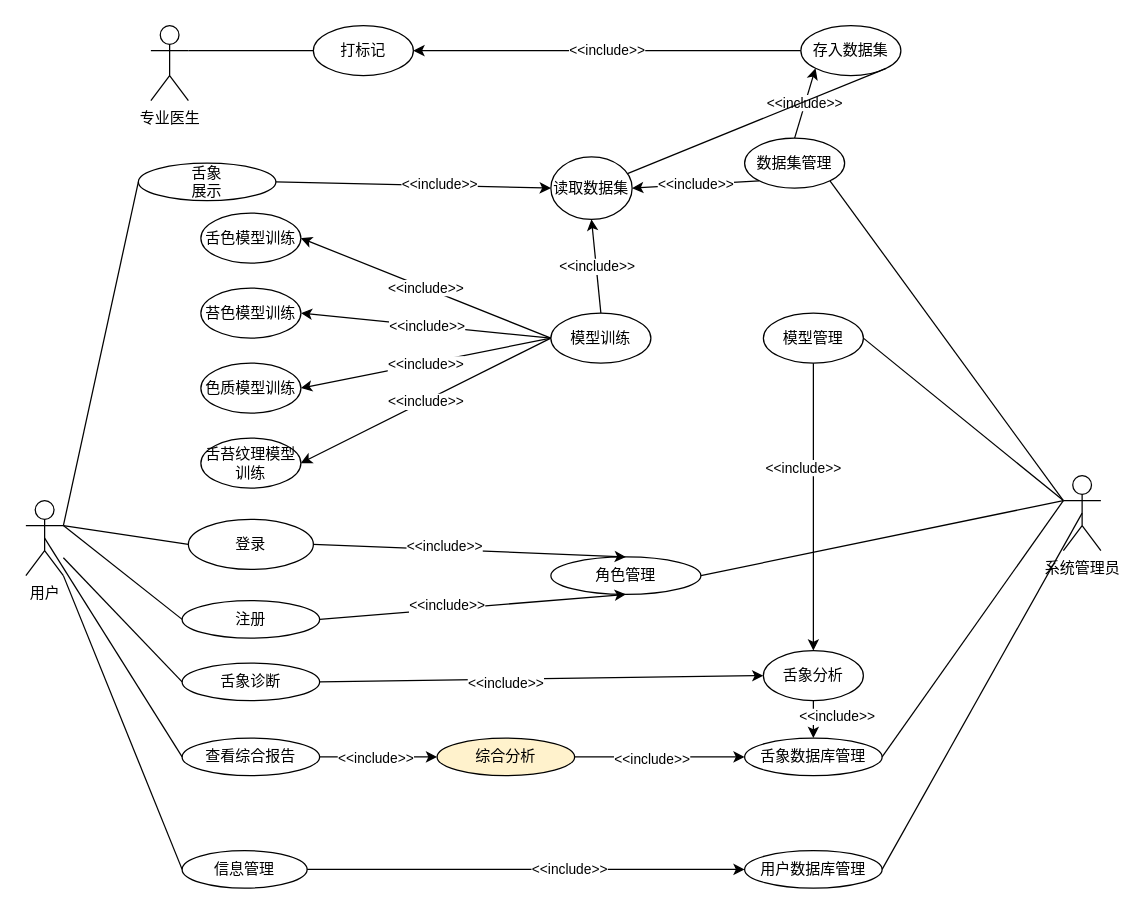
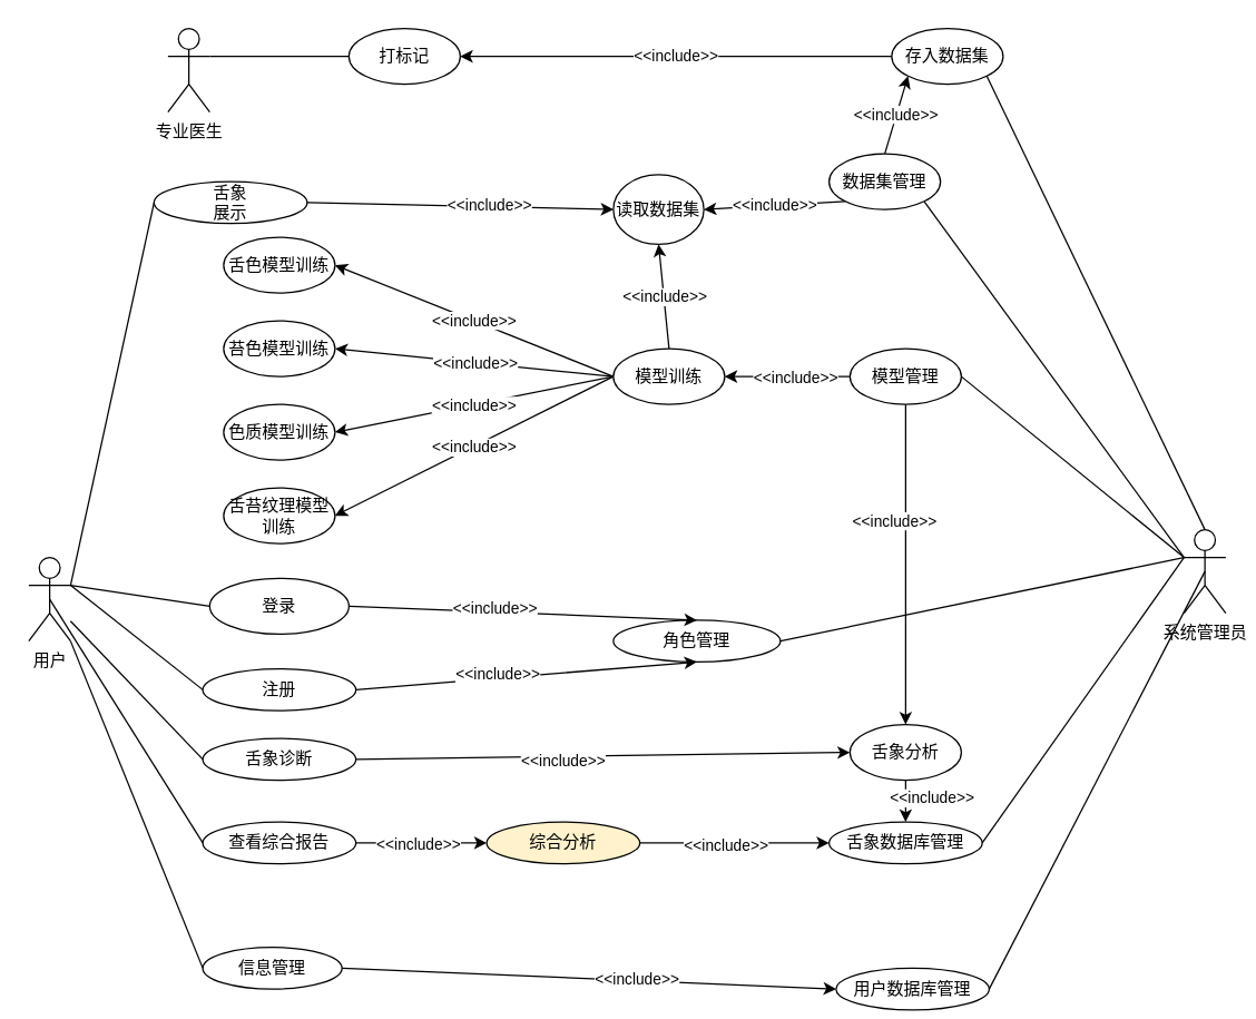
  <mxCell id="0" />
  <mxCell id="1" parent="0" />
  <mxCell id="2" value="专业医生" style="shape=umlActor;verticalLabelPosition=bottom;verticalAlign=top;html=1;outlineConnect=0;" vertex="1" parent="1"><mxGeometry x="120" y="20" width="30" height="60" as="geometry" /></mxCell>
  <mxCell id="3" value="存入数据集" style="ellipse;whiteSpace=wrap;html=1;" vertex="1" parent="1"><mxGeometry x="640" y="20" width="80" height="40" as="geometry" /></mxCell>
  <mxCell id="4" value="数据集管理" style="ellipse;whiteSpace=wrap;html=1;" vertex="1" parent="1"><mxGeometry x="595" y="110" width="80" height="40" as="geometry" /></mxCell>
  <mxCell id="5" value="模型训练" style="ellipse;whiteSpace=wrap;html=1;" vertex="1" parent="1"><mxGeometry x="440" y="250" width="80" height="40" as="geometry" /></mxCell>
  <mxCell id="6" value="舌苔纹理模型训练" style="ellipse;whiteSpace=wrap;html=1;" vertex="1" parent="1"><mxGeometry x="160" y="350" width="80" height="40" as="geometry" /></mxCell>
  <mxCell id="7" value="色质模型训练" style="ellipse;whiteSpace=wrap;html=1;" vertex="1" parent="1"><mxGeometry x="160" y="290" width="80" height="40" as="geometry" /></mxCell>
  <mxCell id="8" value="苔色模型训练" style="ellipse;whiteSpace=wrap;html=1;" vertex="1" parent="1"><mxGeometry x="160" y="230" width="80" height="40" as="geometry" /></mxCell>
  <mxCell id="9" value="舌色模型训练" style="ellipse;whiteSpace=wrap;html=1;" vertex="1" parent="1"><mxGeometry x="160" y="170" width="80" height="40" as="geometry" /></mxCell>
  <mxCell id="10" value="" style="endArrow=none;html=1;entryX=0;entryY=0.5;entryDx=0;entryDy=0;" edge="1" parent="1" target="69"><mxGeometry width="50" height="50" relative="1" as="geometry"><mxPoint x="150" y="40" as="sourcePoint" /><mxPoint x="210" y="-50" as="targetPoint" /></mxGeometry></mxCell>
  <mxCell id="11" value="" style="endArrow=classic;html=1;entryX=1;entryY=0.5;entryDx=0;entryDy=0;exitX=0;exitY=0.5;exitDx=0;exitDy=0;" edge="1" parent="1" source="5" target="9"><mxGeometry relative="1" as="geometry"><mxPoint x="380" y="280" as="sourcePoint" /><mxPoint x="360" y="230" as="targetPoint" /></mxGeometry></mxCell>
  <mxCell id="12" value="&amp;lt;&amp;lt;include&amp;gt;&amp;gt;" style="edgeLabel;resizable=0;html=1;align=center;verticalAlign=middle;" connectable="0" vertex="1" parent="11"><mxGeometry relative="1" as="geometry" /></mxCell>
  <mxCell id="13" value="" style="endArrow=classic;html=1;exitX=0.5;exitY=0;exitDx=0;exitDy=0;entryX=0.5;entryY=1;entryDx=0;entryDy=0;" edge="1" parent="1" source="5" target="15"><mxGeometry relative="1" as="geometry"><mxPoint x="550" y="60" as="sourcePoint" /><mxPoint x="520" y="90" as="targetPoint" /></mxGeometry></mxCell>
  <mxCell id="14" value="&amp;lt;&amp;lt;include&amp;gt;&amp;gt;" style="edgeLabel;resizable=0;html=1;align=center;verticalAlign=middle;" connectable="0" vertex="1" parent="13"><mxGeometry relative="1" as="geometry" /></mxCell>
  <mxCell id="15" value="读取数据集" style="ellipse;whiteSpace=wrap;html=1;" vertex="1" parent="1"><mxGeometry x="440" y="125" width="65" height="50" as="geometry" /></mxCell>
  <mxCell id="16" value="&amp;lt;&amp;lt;include&amp;gt;&amp;gt;" style="endArrow=classic;html=1;exitX=0.5;exitY=0;exitDx=0;exitDy=0;entryX=0;entryY=1;entryDx=0;entryDy=0;" edge="1" parent="1" source="4" target="3"><mxGeometry width="50" height="50" relative="1" as="geometry"><mxPoint x="320" y="110" as="sourcePoint" /><mxPoint x="370" y="60" as="targetPoint" /></mxGeometry></mxCell>
  <mxCell id="17" value="&amp;lt;&amp;lt;include&amp;gt;&amp;gt;" style="endArrow=classic;html=1;exitX=0;exitY=1;exitDx=0;exitDy=0;entryX=1;entryY=0.5;entryDx=0;entryDy=0;" edge="1" parent="1" source="4" target="15"><mxGeometry width="50" height="50" relative="1" as="geometry"><mxPoint x="630" y="-40" as="sourcePoint" /><mxPoint x="520" y="-100" as="targetPoint" /></mxGeometry></mxCell>
  <mxCell id="18" value="" style="endArrow=classic;html=1;entryX=1;entryY=0.5;entryDx=0;entryDy=0;exitX=0;exitY=0.5;exitDx=0;exitDy=0;" edge="1" parent="1" source="5"><mxGeometry relative="1" as="geometry"><mxPoint x="380" y="400" as="sourcePoint" /><mxPoint x="240" y="310" as="targetPoint" /></mxGeometry></mxCell>
  <mxCell id="19" value="&amp;lt;&amp;lt;include&amp;gt;&amp;gt;" style="edgeLabel;resizable=0;html=1;align=center;verticalAlign=middle;" connectable="0" vertex="1" parent="18"><mxGeometry relative="1" as="geometry" /></mxCell>
  <mxCell id="20" value="" style="endArrow=classic;html=1;entryX=1;entryY=0.5;entryDx=0;entryDy=0;exitX=0;exitY=0.5;exitDx=0;exitDy=0;" edge="1" parent="1" source="5" target="8"><mxGeometry relative="1" as="geometry"><mxPoint x="380" y="280" as="sourcePoint" /><mxPoint x="260" y="240" as="targetPoint" /></mxGeometry></mxCell>
  <mxCell id="21" value="&amp;lt;&amp;lt;include&amp;gt;&amp;gt;" style="edgeLabel;resizable=0;html=1;align=center;verticalAlign=middle;" connectable="0" vertex="1" parent="20"><mxGeometry relative="1" as="geometry" /></mxCell>
  <mxCell id="22" value="" style="endArrow=classic;html=1;entryX=1;entryY=0.5;entryDx=0;entryDy=0;" edge="1" parent="1" target="6"><mxGeometry relative="1" as="geometry"><mxPoint x="440" y="270" as="sourcePoint" /><mxPoint x="270" y="220" as="targetPoint" /></mxGeometry></mxCell>
  <mxCell id="23" value="&amp;lt;&amp;lt;include&amp;gt;&amp;gt;" style="edgeLabel;resizable=0;html=1;align=center;verticalAlign=middle;" connectable="0" vertex="1" parent="22"><mxGeometry relative="1" as="geometry" /></mxCell>
  <mxCell id="24" value="模型管理" style="ellipse;whiteSpace=wrap;html=1;" vertex="1" parent="1"><mxGeometry x="610" y="250" width="80" height="40" as="geometry" /></mxCell>
  <mxCell id="25" value="舌象分析" style="ellipse;whiteSpace=wrap;html=1;" vertex="1" parent="1"><mxGeometry x="610" y="520" width="80" height="40" as="geometry" /></mxCell>
+ <mxCell id="26" value="" style="endArrow=classic;html=1;exitX=0;exitY=0.5;exitDx=0;exitDy=0;entryX=1;entryY=0.5;entryDx=0;entryDy=0;" edge="1" parent="1" source="24" target="5"><mxGeometry width="50" height="50" relative="1" as="geometry"><mxPoint x="320" y="200" as="sourcePoint" /><mxPoint x="370" y="150" as="targetPoint" /></mxGeometry></mxCell>
+ <mxCell id="27" value="&amp;lt;&amp;lt;include&amp;gt;&amp;gt;" style="edgeLabel;html=1;align=center;verticalAlign=middle;resizable=0;points=[];" vertex="1" connectable="0" parent="26"><mxGeometry x="-0.286" y="-1" relative="1" as="geometry"><mxPoint x="-8" y="1" as="offset" /></mxGeometry></mxCell>
  <mxCell id="28" value="" style="endArrow=classic;html=1;exitX=0.5;exitY=1;exitDx=0;exitDy=0;entryX=0.5;entryY=0;entryDx=0;entryDy=0;" edge="1" parent="1" source="24" target="25"><mxGeometry width="50" height="50" relative="1" as="geometry"><mxPoint x="620" y="280" as="sourcePoint" /><mxPoint x="530" y="280" as="targetPoint" /></mxGeometry></mxCell>
  <mxCell id="29" value="&amp;lt;&amp;lt;include&amp;gt;&amp;gt;" style="edgeLabel;html=1;align=center;verticalAlign=middle;resizable=0;points=[];" vertex="1" connectable="0" parent="28"><mxGeometry x="-0.286" y="-1" relative="1" as="geometry"><mxPoint x="-8" y="1" as="offset" /></mxGeometry></mxCell>
  <mxCell id="30" value="登录" style="ellipse;whiteSpace=wrap;html=1;" vertex="1" parent="1"><mxGeometry x="150" y="415" width="100" height="40" as="geometry" /></mxCell>
  <mxCell id="31" value="注册" style="ellipse;whiteSpace=wrap;html=1;" vertex="1" parent="1"><mxGeometry x="145" y="480" width="110" height="30" as="geometry" /></mxCell>
  <mxCell id="32" value="舌象诊断" style="ellipse;whiteSpace=wrap;html=1;" vertex="1" parent="1"><mxGeometry x="145" y="530" width="110" height="30" as="geometry" /></mxCell>
  <mxCell id="33" value="查看综合报告" style="ellipse;whiteSpace=wrap;html=1;" vertex="1" parent="1"><mxGeometry x="145" y="590" width="110" height="30" as="geometry" /></mxCell>
  <mxCell id="34" value="舌象&lt;span style=&quot;color: rgba(0 , 0 , 0 , 0) ; font-family: monospace ; font-size: 0px&quot;&gt;%3CmxGraphModel%3E%3Croot%3E%3CmxCell%20id%3D%220%22%2F%3E%3CmxCell%20id%3D%221%22%20parent%3D%220%22%2F%3E%3CmxCell%20id%3D%222%22%20value%3D%22%E8%88%8C%E8%B1%A1%E8%AF%8A%E6%96%AD%22%20style%3D%22ellipse%3BwhiteSpace%3Dwrap%3Bhtml%3D1%3B%22%20vertex%3D%221%22%20parent%3D%221%22%3E%3CmxGeometry%20x%3D%22500%22%20y%3D%22360%22%20width%3D%22110%22%20height%3D%2230%22%20as%3D%22geometry%22%2F%3E%3C%2FmxCell%3E%3C%2Froot%3E%3C%2FmxGraphModel%3E&lt;/span&gt;&lt;br&gt;展示" style="ellipse;whiteSpace=wrap;html=1;direction=west;" vertex="1" parent="1"><mxGeometry x="110" y="130" width="110" height="30" as="geometry" /></mxCell>
  <mxCell id="35" value="信息管理" style="ellipse;whiteSpace=wrap;html=1;" vertex="1" parent="1"><mxGeometry x="145" y="680" width="100" height="30" as="geometry" /></mxCell>
- <mxCell id="36" value="用户数据库管理" style="ellipse;whiteSpace=wrap;html=1;direction=west;" vertex="1" parent="1"><mxGeometry x="595" y="680" width="110" height="30" as="geometry" /></mxCell>
+ <mxCell id="36" value="用户数据库管理" style="ellipse;whiteSpace=wrap;html=1;direction=west;" vertex="1" parent="1"><mxGeometry x="600" y="695" width="110" height="30" as="geometry" /></mxCell>
  <mxCell id="37" value="综合分析" style="ellipse;whiteSpace=wrap;html=1;direction=west;fillColor=#fff2cc;" vertex="1" parent="1"><mxGeometry x="349" y="590" width="110" height="30" as="geometry" /></mxCell>
  <mxCell id="38" value="用户" style="shape=umlActor;verticalLabelPosition=bottom;verticalAlign=top;html=1;outlineConnect=0;" vertex="1" parent="1"><mxGeometry x="20" y="400" width="30" height="60" as="geometry" /></mxCell>
  <mxCell id="39" value="" style="endArrow=none;html=1;entryX=0;entryY=0.5;entryDx=0;entryDy=0;" edge="1" parent="1" target="30"><mxGeometry width="50" height="50" relative="1" as="geometry"><mxPoint x="50" y="420" as="sourcePoint" /><mxPoint x="500" y="700" as="targetPoint" /></mxGeometry></mxCell>
  <mxCell id="40" value="" style="endArrow=none;html=1;entryX=0;entryY=0.5;entryDx=0;entryDy=0;exitX=1;exitY=0.333;exitDx=0;exitDy=0;exitPerimeter=0;" edge="1" parent="1" source="38" target="31"><mxGeometry width="50" height="50" relative="1" as="geometry"><mxPoint x="450" y="750" as="sourcePoint" /><mxPoint x="500" y="700" as="targetPoint" /></mxGeometry></mxCell>
  <mxCell id="41" value="" style="endArrow=none;html=1;entryX=0;entryY=0.5;entryDx=0;entryDy=0;" edge="1" parent="1" source="38" target="32"><mxGeometry width="50" height="50" relative="1" as="geometry"><mxPoint x="450" y="750" as="sourcePoint" /><mxPoint x="500" y="700" as="targetPoint" /></mxGeometry></mxCell>
  <mxCell id="42" value="" style="endArrow=none;html=1;exitX=0;exitY=0.5;exitDx=0;exitDy=0;entryX=0.5;entryY=0.5;entryDx=0;entryDy=0;entryPerimeter=0;" edge="1" parent="1" source="33" target="38"><mxGeometry width="50" height="50" relative="1" as="geometry"><mxPoint x="450" y="750" as="sourcePoint" /><mxPoint x="500" y="700" as="targetPoint" /></mxGeometry></mxCell>
  <mxCell id="43" value="" style="endArrow=none;html=1;entryX=1;entryY=0.5;entryDx=0;entryDy=0;" edge="1" parent="1" target="34"><mxGeometry width="50" height="50" relative="1" as="geometry"><mxPoint x="50" y="420" as="sourcePoint" /><mxPoint x="500" y="700" as="targetPoint" /></mxGeometry></mxCell>
  <mxCell id="44" value="" style="endArrow=none;html=1;exitX=0;exitY=0.5;exitDx=0;exitDy=0;entryX=1;entryY=1;entryDx=0;entryDy=0;entryPerimeter=0;" edge="1" parent="1" source="35" target="38"><mxGeometry width="50" height="50" relative="1" as="geometry"><mxPoint x="450" y="750" as="sourcePoint" /><mxPoint x="500" y="700" as="targetPoint" /></mxGeometry></mxCell>
  <mxCell id="45" value="角色管理" style="ellipse;whiteSpace=wrap;html=1;" vertex="1" parent="1"><mxGeometry x="440" y="445" width="120" height="30" as="geometry" /></mxCell>
  <mxCell id="46" value="" style="endArrow=classic;html=1;exitX=1;exitY=0.5;exitDx=0;exitDy=0;entryX=0.5;entryY=0;entryDx=0;entryDy=0;" edge="1" parent="1" source="30" target="45"><mxGeometry width="50" height="50" relative="1" as="geometry"><mxPoint x="450" y="750" as="sourcePoint" /><mxPoint x="500" y="700" as="targetPoint" /></mxGeometry></mxCell>
  <mxCell id="47" value="&amp;lt;&amp;lt;include&amp;gt;&amp;gt;" style="edgeLabel;html=1;align=center;verticalAlign=middle;resizable=0;points=[];" vertex="1" connectable="0" parent="46"><mxGeometry x="-0.168" y="3" relative="1" as="geometry"><mxPoint as="offset" /></mxGeometry></mxCell>
  <mxCell id="48" value="" style="endArrow=classic;html=1;exitX=1;exitY=0.5;exitDx=0;exitDy=0;entryX=0.5;entryY=1;entryDx=0;entryDy=0;" edge="1" parent="1" source="31" target="45"><mxGeometry width="50" height="50" relative="1" as="geometry"><mxPoint x="310" y="525" as="sourcePoint" /><mxPoint x="550" y="455" as="targetPoint" /></mxGeometry></mxCell>
  <mxCell id="49" value="&amp;lt;&amp;lt;include&amp;gt;&amp;gt;" style="edgeLabel;html=1;align=center;verticalAlign=middle;resizable=0;points=[];" vertex="1" connectable="0" parent="48"><mxGeometry x="-0.168" y="3" relative="1" as="geometry"><mxPoint as="offset" /></mxGeometry></mxCell>
  <mxCell id="50" value="" style="endArrow=classic;html=1;exitX=1;exitY=0.5;exitDx=0;exitDy=0;entryX=1;entryY=0.5;entryDx=0;entryDy=0;" edge="1" parent="1" source="33" target="37"><mxGeometry width="50" height="50" relative="1" as="geometry"><mxPoint x="320" y="645" as="sourcePoint" /><mxPoint x="550" y="525" as="targetPoint" /></mxGeometry></mxCell>
  <mxCell id="51" value="&amp;lt;&amp;lt;include&amp;gt;&amp;gt;" style="edgeLabel;html=1;align=center;verticalAlign=middle;resizable=0;points=[];" vertex="1" connectable="0" parent="50"><mxGeometry x="-0.176" y="-5" relative="1" as="geometry"><mxPoint x="5" y="-5" as="offset" /></mxGeometry></mxCell>
  <mxCell id="52" value="" style="endArrow=classic;html=1;entryX=1;entryY=0.5;entryDx=0;entryDy=0;exitX=0;exitY=0.5;exitDx=0;exitDy=0;" edge="1" parent="1" source="37" target="60"><mxGeometry width="50" height="50" relative="1" as="geometry"><mxPoint x="450" y="750" as="sourcePoint" /><mxPoint x="595" y="660" as="targetPoint" /></mxGeometry></mxCell>
  <mxCell id="53" value="&amp;lt;&amp;lt;include&amp;gt;&amp;gt;" style="edgeLabel;html=1;align=center;verticalAlign=middle;resizable=0;points=[];" vertex="1" connectable="0" parent="52"><mxGeometry x="-0.102" y="-1" relative="1" as="geometry"><mxPoint as="offset" /></mxGeometry></mxCell>
  <mxCell id="54" value="" style="endArrow=classic;html=1;exitX=1;exitY=0.5;exitDx=0;exitDy=0;entryX=1;entryY=0.5;entryDx=0;entryDy=0;" edge="1" parent="1" source="35" target="36"><mxGeometry width="50" height="50" relative="1" as="geometry"><mxPoint x="450" y="750" as="sourcePoint" /><mxPoint x="500" y="700" as="targetPoint" /></mxGeometry></mxCell>
  <mxCell id="55" value="&amp;lt;&amp;lt;include&amp;gt;&amp;gt;" style="edgeLabel;html=1;align=center;verticalAlign=middle;resizable=0;points=[];" vertex="1" connectable="0" parent="54"><mxGeometry x="0.192" y="1" relative="1" as="geometry"><mxPoint as="offset" /></mxGeometry></mxCell>
  <mxCell id="56" value="" style="endArrow=classic;html=1;exitX=0;exitY=0.5;exitDx=0;exitDy=0;entryX=0;entryY=0.5;entryDx=0;entryDy=0;" edge="1" parent="1" source="34" target="15"><mxGeometry width="50" height="50" relative="1" as="geometry"><mxPoint x="315" y="845" as="sourcePoint" /><mxPoint x="550" y="765" as="targetPoint" /></mxGeometry></mxCell>
  <mxCell id="57" value="&amp;lt;&amp;lt;include&amp;gt;&amp;gt;" style="edgeLabel;html=1;align=center;verticalAlign=middle;resizable=0;points=[];" vertex="1" connectable="0" parent="56"><mxGeometry x="0.192" y="1" relative="1" as="geometry"><mxPoint as="offset" /></mxGeometry></mxCell>
  <mxCell id="58" value="" style="endArrow=classic;html=1;exitX=1;exitY=0.5;exitDx=0;exitDy=0;entryX=0;entryY=0.5;entryDx=0;entryDy=0;" edge="1" parent="1" source="32" target="25"><mxGeometry width="50" height="50" relative="1" as="geometry"><mxPoint x="310" y="635" as="sourcePoint" /><mxPoint x="540" y="515" as="targetPoint" /></mxGeometry></mxCell>
  <mxCell id="59" value="&amp;lt;&amp;lt;include&amp;gt;&amp;gt;" style="edgeLabel;html=1;align=center;verticalAlign=middle;resizable=0;points=[];" vertex="1" connectable="0" parent="58"><mxGeometry x="-0.176" y="-5" relative="1" as="geometry"><mxPoint x="2.94" y="-2.94" as="offset" /></mxGeometry></mxCell>
  <mxCell id="60" value="舌象数据库管理" style="ellipse;whiteSpace=wrap;html=1;direction=west;" vertex="1" parent="1"><mxGeometry x="595" y="590" width="110" height="30" as="geometry" /></mxCell>
  <mxCell id="61" value="" style="endArrow=classic;html=1;exitX=0.5;exitY=1;exitDx=0;exitDy=0;entryX=0.5;entryY=1;entryDx=0;entryDy=0;" edge="1" parent="1" source="25" target="60"><mxGeometry width="50" height="50" relative="1" as="geometry"><mxPoint x="380" y="490" as="sourcePoint" /><mxPoint x="430" y="440" as="targetPoint" /></mxGeometry></mxCell>
  <mxCell id="62" value="&amp;lt;&amp;lt;include&amp;gt;&amp;gt;" style="edgeLabel;html=1;align=center;verticalAlign=middle;resizable=0;points=[];" vertex="1" connectable="0" parent="61"><mxGeometry x="-0.2" relative="1" as="geometry"><mxPoint x="18" as="offset" /></mxGeometry></mxCell>
  <mxCell id="63" value="系统管理员" style="shape=umlActor;verticalLabelPosition=bottom;verticalAlign=top;html=1;outlineConnect=0;" vertex="1" parent="1"><mxGeometry x="850" y="380" width="30" height="60" as="geometry" /></mxCell>
  <mxCell id="64" value="" style="endArrow=none;html=1;entryX=1;entryY=0.5;entryDx=0;entryDy=0;exitX=0;exitY=0.333;exitDx=0;exitDy=0;exitPerimeter=0;" edge="1" parent="1" source="63" target="24"><mxGeometry width="50" height="50" relative="1" as="geometry"><mxPoint x="380" y="390" as="sourcePoint" /><mxPoint x="430" y="340" as="targetPoint" /></mxGeometry></mxCell>
  <mxCell id="65" value="" style="endArrow=none;html=1;exitX=0;exitY=0.5;exitDx=0;exitDy=0;" edge="1" parent="1" source="60"><mxGeometry width="50" height="50" relative="1" as="geometry"><mxPoint x="380" y="390" as="sourcePoint" /><mxPoint x="850" y="400" as="targetPoint" /></mxGeometry></mxCell>
  <mxCell id="66" value="" style="endArrow=none;html=1;exitX=0;exitY=0.5;exitDx=0;exitDy=0;entryX=0.5;entryY=0.5;entryDx=0;entryDy=0;entryPerimeter=0;" edge="1" parent="1" source="36" target="63"><mxGeometry width="50" height="50" relative="1" as="geometry"><mxPoint x="380" y="490" as="sourcePoint" /><mxPoint x="430" y="440" as="targetPoint" /></mxGeometry></mxCell>
  <mxCell id="67" value="" style="endArrow=none;html=1;exitX=1;exitY=0.5;exitDx=0;exitDy=0;" edge="1" parent="1" source="45"><mxGeometry width="50" height="50" relative="1" as="geometry"><mxPoint x="380" y="390" as="sourcePoint" /><mxPoint x="850" y="400" as="targetPoint" /></mxGeometry></mxCell>
  <mxCell id="68" value="" style="endArrow=none;html=1;entryX=1;entryY=1;entryDx=0;entryDy=0;" edge="1" parent="1" target="4"><mxGeometry width="50" height="50" relative="1" as="geometry"><mxPoint x="850" y="400" as="sourcePoint" /><mxPoint x="430" y="340" as="targetPoint" /></mxGeometry></mxCell>
  <mxCell id="69" value="打标记" style="ellipse;whiteSpace=wrap;html=1;" vertex="1" parent="1"><mxGeometry x="250" y="20" width="80" height="40" as="geometry" /></mxCell>
  <mxCell id="70" value="&amp;lt;&amp;lt;include&amp;gt;&amp;gt;" style="endArrow=classic;html=1;exitX=0;exitY=0.5;exitDx=0;exitDy=0;entryX=1;entryY=0.5;entryDx=0;entryDy=0;" edge="1" parent="1" source="3" target="69"><mxGeometry width="50" height="50" relative="1" as="geometry"><mxPoint x="380" y="390" as="sourcePoint" /><mxPoint x="430" y="340" as="targetPoint" /></mxGeometry></mxCell>
- <mxCell id="71" value="" style="endArrow=none;html=1;exitX=1;exitY=1;exitDx=0;exitDy=0;" edge="1" parent="1" source="3" target="15"><mxGeometry width="50" height="50" relative="1" as="geometry"><mxPoint x="380" y="390" as="sourcePoint" /><mxPoint x="430" y="340" as="targetPoint" /></mxGeometry></mxCell>
+ <mxCell id="71" value="" style="endArrow=none;html=1;entryX=0.5;entryY=0;entryDx=0;entryDy=0;entryPerimeter=0;exitX=1;exitY=1;exitDx=0;exitDy=0;" edge="1" parent="1" source="3" target="63"><mxGeometry width="50" height="50" relative="1" as="geometry"><mxPoint x="380" y="390" as="sourcePoint" /><mxPoint x="430" y="340" as="targetPoint" /></mxGeometry></mxCell>
